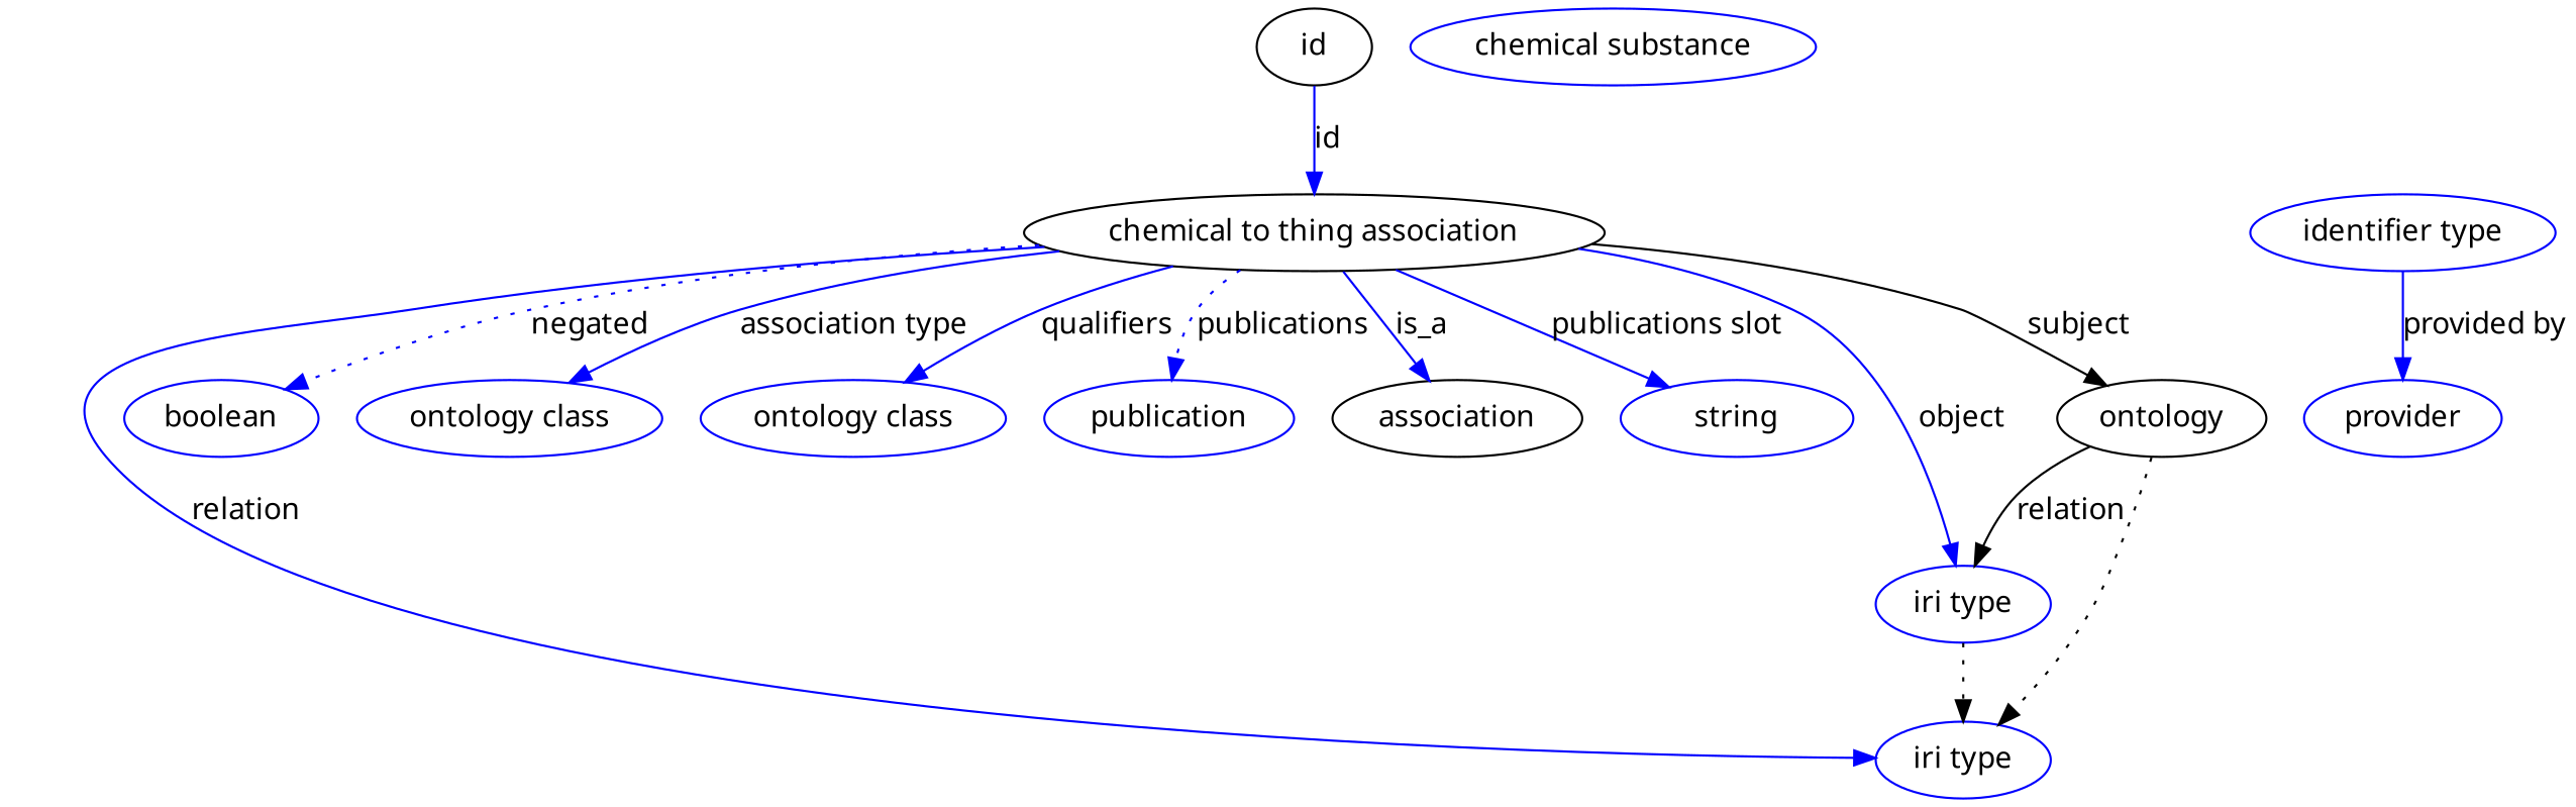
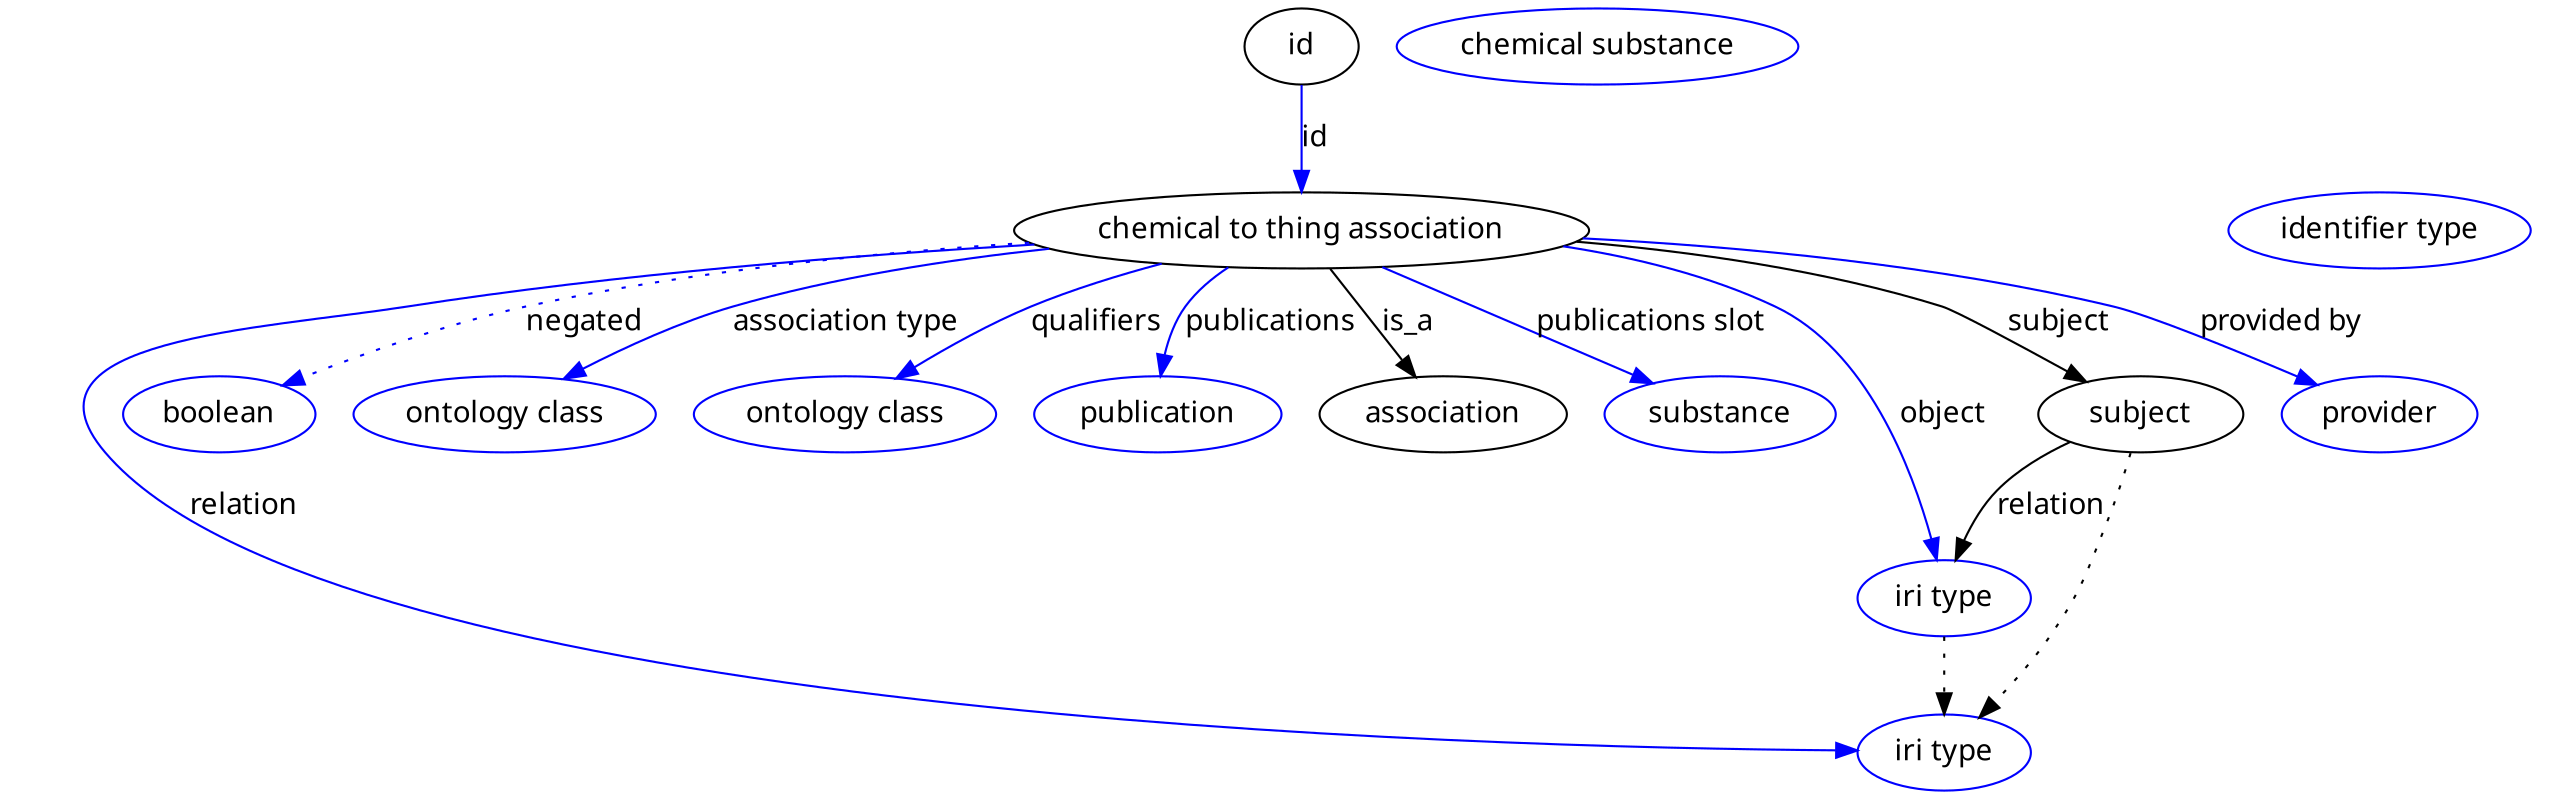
  digraph {
    fontname="Noto Sans"
    node [fontname="Noto Sans" color=blue]
    edge [fontname="Noto Sans" color=blue style=solid]
    n1 [height=0.5 label="chemical to thing association" width=3.1391 color=""]
    association [height=0.5 width=1.3723 color=""]
-   subject [height=0.5 width=0.97656 label=ontology color=""]
+   subject [height=0.5 width=0.97656 color=""]
    n4 [height=0.5 label="iri type" width=0.9834]
    n5 [height=0.5 label="iri type" width=0.9834]
    n6 [height=0.5 label=boolean width=1.0584]
    n7 [height=0.5 label="ontology class" width=1.6931]
    n8 [height=0.5 label="ontology class" width=1.6931]
    n9 [height=0.5 label=publication width=1.3859]
    n10 [height=0.5 label=provider width=1.1129]
-   n11 [height=0.5 label=string width=0.8403]
+   n11 [height=0.5 label=substance width=0.8403]
    id [height=0.5 width=0.75 color=""]
    n13 [height=0.5 label="identifier type" width=1.652]
    n14 [height=0.5 label="chemical substance" width=2.1837]
-   n1 -> association [label=is_a style=""]
+   n1 -> association [label=is_a color="" style=""]
    n1 -> subject [color=black label=subject]
    n1 -> n4 [label=relation]
    n1 -> n5 [label=object]
    n1 -> n6 [label=negated style=dotted]
    n1 -> n7 [label="association type"]
    n1 -> n8 [label=qualifiers]
-   n1 -> n9 [label=publications style=dotted]
-   n13 -> n10 [label="provided by"]
+   n1 -> n9 [label=publications]
+   n1 -> n10 [label="provided by"]
    n1 -> n11 [label="publications slot"]
    subject -> n4 [style=dotted color=""]
    subject -> n5 [label=relation color="" style=""]
    n5 -> n4 [style=dotted color=""]
    id -> n1 [label=id]
  }
